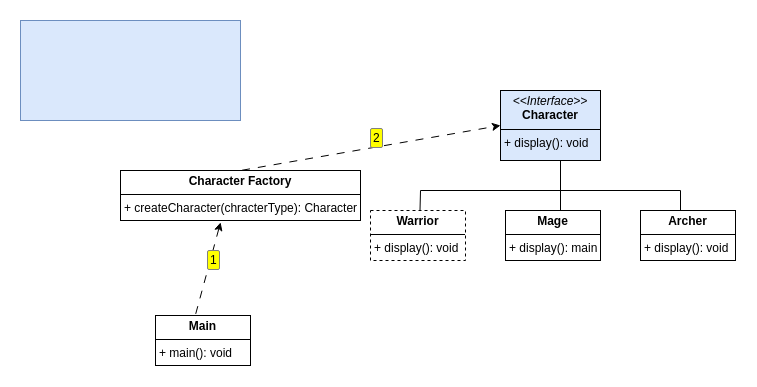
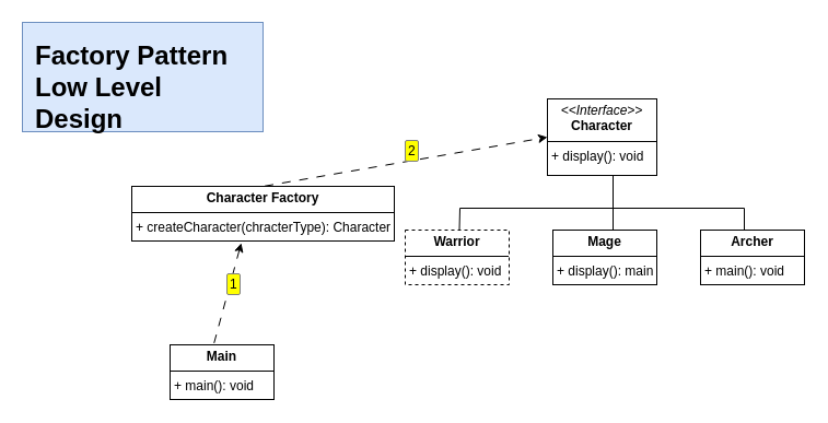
  <mxCell id="0" />
  <mxCell id="1" parent="0" />
  <mxCell id="2" value="" style="rounded=0;whiteSpace=wrap;html=1;fillColor=#dae8fc;strokeColor=#6c8ebf;movable=0;" vertex="1" parent="1"><mxGeometry x="20" y="20" width="220" height="100" as="geometry" /></mxCell>
- <mxCell id="4" value="&lt;p style=&quot;margin:0px;margin-top:4px;text-align:center;&quot;&gt;&lt;i&gt;&amp;lt;&amp;lt;Interface&amp;gt;&amp;gt;&lt;/i&gt;&lt;br&gt;&lt;b&gt;Character&lt;/b&gt;&lt;/p&gt;&lt;hr size=&quot;1&quot; style=&quot;border-style:solid;&quot;&gt;&lt;p style=&quot;margin:0px;margin-left:4px;&quot;&gt;+ display(): void&lt;br&gt;&lt;/p&gt;" style="verticalAlign=top;align=left;overflow=fill;html=1;whiteSpace=wrap;fillColor=#dae8fc;" vertex="1" parent="1"><mxGeometry x="500" y="90" width="100" height="70" as="geometry" /></mxCell>
+ <mxCell id="3" value="&lt;h1 style=&quot;margin-top: 0px;&quot;&gt;Factory Pattern Low Level Design&lt;/h1&gt;&lt;p&gt;&lt;br&gt;&lt;/p&gt;" style="text;html=1;whiteSpace=wrap;overflow=hidden;rounded=0;" vertex="1" parent="1"><mxGeometry x="30" y="30" width="180" height="90" as="geometry" /></mxCell>
+ <mxCell id="4" value="&lt;p style=&quot;margin:0px;margin-top:4px;text-align:center;&quot;&gt;&lt;i&gt;&amp;lt;&amp;lt;Interface&amp;gt;&amp;gt;&lt;/i&gt;&lt;br&gt;&lt;b&gt;Character&lt;/b&gt;&lt;/p&gt;&lt;hr size=&quot;1&quot; style=&quot;border-style:solid;&quot;&gt;&lt;p style=&quot;margin:0px;margin-left:4px;&quot;&gt;+ display(): void&lt;br&gt;&lt;/p&gt;" style="verticalAlign=top;align=left;overflow=fill;html=1;whiteSpace=wrap;" vertex="1" parent="1"><mxGeometry x="500" y="90" width="100" height="70" as="geometry" /></mxCell>
  <mxCell id="5" value="&lt;p style=&quot;margin:0px;margin-top:4px;text-align:center;&quot;&gt;&lt;b&gt;Warrior&lt;/b&gt;&lt;/p&gt;&lt;hr size=&quot;1&quot; style=&quot;border-style:solid;&quot;&gt;&lt;p style=&quot;margin:0px;margin-left:4px;&quot;&gt;+ display(): void&lt;/p&gt;" style="verticalAlign=top;align=left;overflow=fill;html=1;whiteSpace=wrap;dashed=1;" vertex="1" parent="1"><mxGeometry x="370" y="210" width="95" height="50" as="geometry" /></mxCell>
  <mxCell id="6" value="&lt;p style=&quot;margin:0px;margin-top:4px;text-align:center;&quot;&gt;&lt;b&gt;Mage&lt;/b&gt;&lt;/p&gt;&lt;hr size=&quot;1&quot; style=&quot;border-style:solid;&quot;&gt;&lt;p style=&quot;margin:0px;margin-left:4px;&quot;&gt;+ display(): main&lt;/p&gt;" style="verticalAlign=top;align=left;overflow=fill;html=1;whiteSpace=wrap;" vertex="1" parent="1"><mxGeometry x="505" y="210" width="95" height="50" as="geometry" /></mxCell>
- <mxCell id="7" value="&lt;p style=&quot;margin:0px;margin-top:4px;text-align:center;&quot;&gt;&lt;b&gt;Archer&lt;/b&gt;&lt;/p&gt;&lt;hr size=&quot;1&quot; style=&quot;border-style:solid;&quot;&gt;&lt;p style=&quot;margin:0px;margin-left:4px;&quot;&gt;+ display(): void&lt;/p&gt;" style="verticalAlign=top;align=left;overflow=fill;html=1;whiteSpace=wrap;" vertex="1" parent="1"><mxGeometry x="640" y="210" width="95" height="50" as="geometry" /></mxCell>
+ <mxCell id="7" value="&lt;p style=&quot;margin:0px;margin-top:4px;text-align:center;&quot;&gt;&lt;b&gt;Archer&lt;/b&gt;&lt;/p&gt;&lt;hr size=&quot;1&quot; style=&quot;border-style:solid;&quot;&gt;&lt;p style=&quot;margin:0px;margin-left:4px;&quot;&gt;+ main(): void&lt;/p&gt;" style="verticalAlign=top;align=left;overflow=fill;html=1;whiteSpace=wrap;" vertex="1" parent="1"><mxGeometry x="640" y="210" width="95" height="50" as="geometry" /></mxCell>
  <mxCell id="8" value="&lt;p style=&quot;margin:0px;margin-top:4px;text-align:center;&quot;&gt;&lt;b&gt;Main&lt;/b&gt;&lt;/p&gt;&lt;hr size=&quot;1&quot; style=&quot;border-style:solid;&quot;&gt;&lt;p style=&quot;margin:0px;margin-left:4px;&quot;&gt;+ main(): void&lt;/p&gt;" style="verticalAlign=top;align=left;overflow=fill;html=1;whiteSpace=wrap;" vertex="1" parent="1"><mxGeometry x="155" y="315" width="95" height="50" as="geometry" /></mxCell>
  <mxCell id="9" value="&lt;p style=&quot;margin:0px;margin-top:4px;text-align:center;&quot;&gt;&lt;b&gt;Character Factory&lt;/b&gt;&lt;/p&gt;&lt;hr size=&quot;1&quot; style=&quot;border-style:solid;&quot;&gt;&lt;p style=&quot;margin:0px;margin-left:4px;&quot;&gt;+ createCharacter(chracterType): Character&lt;/p&gt;" style="verticalAlign=top;align=left;overflow=fill;html=1;whiteSpace=wrap;" vertex="1" parent="1"><mxGeometry x="120" y="170" width="240" height="50" as="geometry" /></mxCell>
  <mxCell id="10" value="" style="endArrow=classic;html=1;rounded=0;exitX=0.419;exitY=-0.002;exitDx=0;exitDy=0;entryX=0.417;entryY=1.037;entryDx=0;entryDy=0;entryPerimeter=0;orthogonalLoop=1;orthogonal=1;enumerate=1;comic=0;flowAnimation=1;exitPerimeter=0;" edge="1" parent="1" source="8" target="9"><mxGeometry width="50" height="50" relative="1" as="geometry"><mxPoint x="80" y="310" as="sourcePoint" /><mxPoint x="130" y="260" as="targetPoint" /></mxGeometry></mxCell>
  <mxCell id="11" value="" style="endArrow=classic;html=1;rounded=0;flowAnimation=1;enumerate=1;exitX=0.5;exitY=0;exitDx=0;exitDy=0;entryX=0;entryY=0.5;entryDx=0;entryDy=0;" edge="1" parent="1" source="9" target="4"><mxGeometry width="50" height="50" relative="1" as="geometry"><mxPoint x="320" y="130" as="sourcePoint" /><mxPoint x="370" y="80" as="targetPoint" /></mxGeometry></mxCell>
  <mxCell id="12" value="" style="endArrow=none;html=1;rounded=0;" edge="1" parent="1"><mxGeometry width="50" height="50" relative="1" as="geometry"><mxPoint x="420" y="190" as="sourcePoint" /><mxPoint x="680" y="190" as="targetPoint" /></mxGeometry></mxCell>
  <mxCell id="13" value="" style="endArrow=none;html=1;rounded=0;exitX=0.521;exitY=-0.001;exitDx=0;exitDy=0;exitPerimeter=0;" edge="1" parent="1" source="5"><mxGeometry width="50" height="50" relative="1" as="geometry"><mxPoint x="410" y="200" as="sourcePoint" /><mxPoint x="420" y="190" as="targetPoint" /></mxGeometry></mxCell>
  <mxCell id="14" value="" style="endArrow=none;html=1;rounded=0;exitX=0.521;exitY=-0.001;exitDx=0;exitDy=0;exitPerimeter=0;" edge="1" parent="1"><mxGeometry width="50" height="50" relative="1" as="geometry"><mxPoint x="560" y="210" as="sourcePoint" /><mxPoint x="560" y="190" as="targetPoint" /></mxGeometry></mxCell>
  <mxCell id="15" value="" style="endArrow=none;html=1;rounded=0;exitX=0.521;exitY=-0.001;exitDx=0;exitDy=0;exitPerimeter=0;" edge="1" parent="1"><mxGeometry width="50" height="50" relative="1" as="geometry"><mxPoint x="680" y="210" as="sourcePoint" /><mxPoint x="680" y="190" as="targetPoint" /></mxGeometry></mxCell>
  <mxCell id="16" value="" style="endArrow=none;html=1;rounded=0;" edge="1" parent="1"><mxGeometry width="50" height="50" relative="1" as="geometry"><mxPoint x="560" y="190" as="sourcePoint" /><mxPoint x="560" y="160" as="targetPoint" /></mxGeometry></mxCell>
